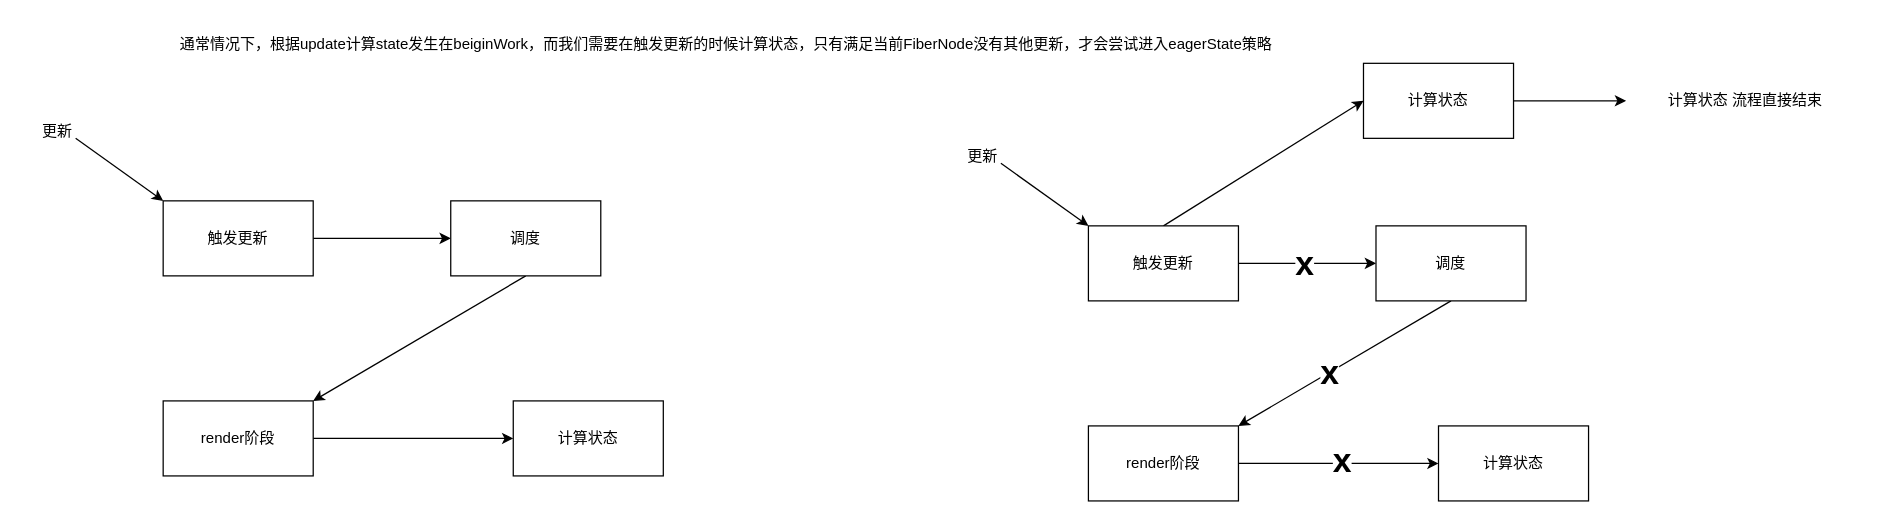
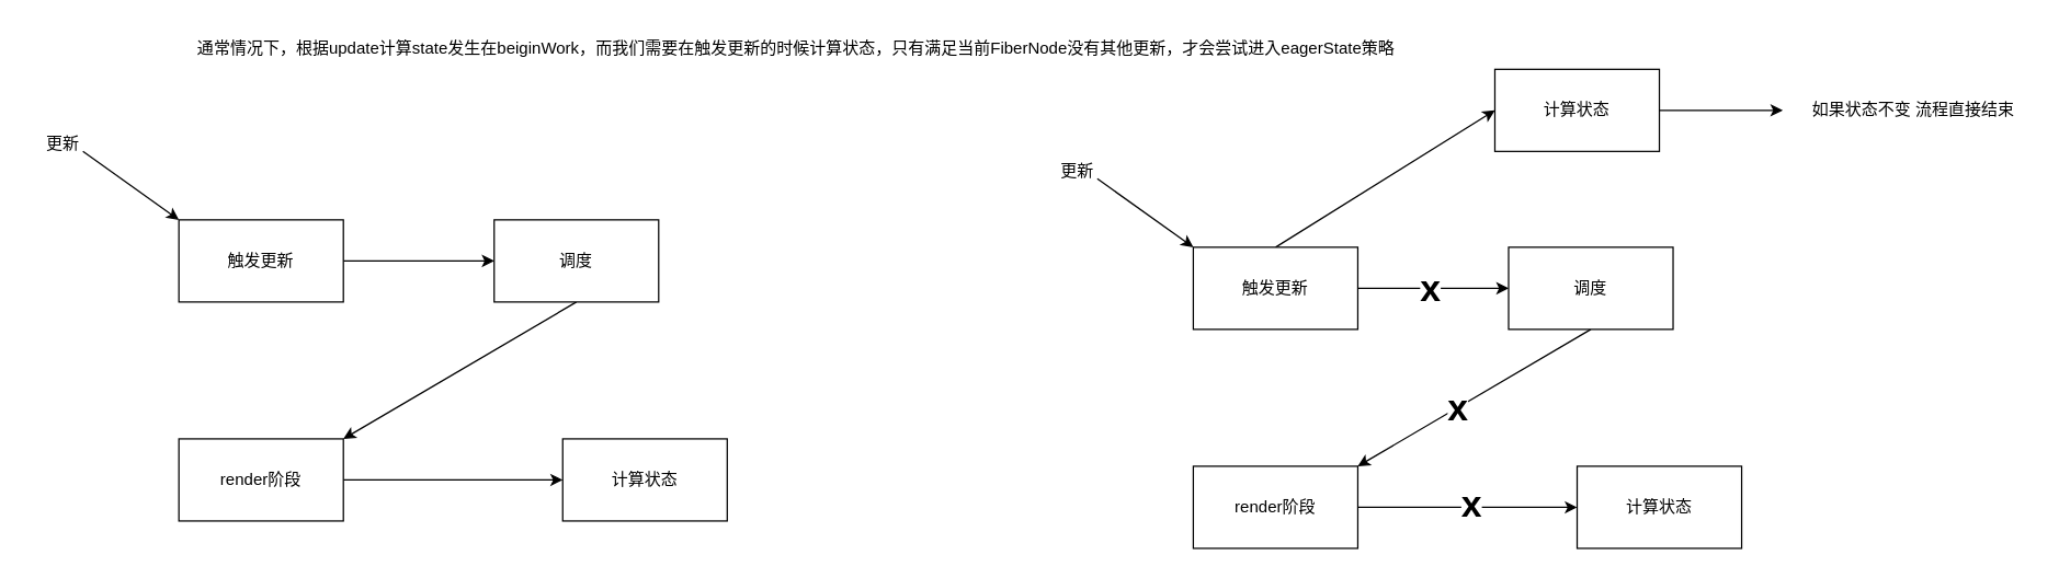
  <mxCell id="0" />
  <mxCell id="1" parent="0" />
  <mxCell id="2" style="edgeStyle=none;html=1;exitX=1;exitY=0.5;exitDx=0;exitDy=0;" edge="1" parent="1" source="3" target="7"><mxGeometry relative="1" as="geometry" /></mxCell>
  <mxCell id="3" value="触发更新" style="rounded=0;whiteSpace=wrap;html=1;" vertex="1" parent="1"><mxGeometry x="130" y="160" width="120" height="60" as="geometry" /></mxCell>
  <mxCell id="4" value="" style="endArrow=classic;html=1;entryX=0;entryY=0;entryDx=0;entryDy=0;" edge="1" parent="1" target="3"><mxGeometry width="50" height="50" relative="1" as="geometry"><mxPoint x="60" y="110" as="sourcePoint" /><mxPoint x="110" y="60" as="targetPoint" /></mxGeometry></mxCell>
  <mxCell id="5" value="更新" style="text;html=1;align=center;verticalAlign=middle;resizable=0;points=[];autosize=1;strokeColor=none;fillColor=none;" vertex="1" parent="1"><mxGeometry x="20" y="90" width="50" height="30" as="geometry" /></mxCell>
  <mxCell id="6" style="edgeStyle=none;html=1;exitX=0.5;exitY=1;exitDx=0;exitDy=0;entryX=1;entryY=0;entryDx=0;entryDy=0;" edge="1" parent="1" source="7" target="9"><mxGeometry relative="1" as="geometry" /></mxCell>
  <mxCell id="7" value="调度" style="rounded=0;whiteSpace=wrap;html=1;" vertex="1" parent="1"><mxGeometry x="360" y="160" width="120" height="60" as="geometry" /></mxCell>
  <mxCell id="8" style="edgeStyle=none;html=1;exitX=1;exitY=0.5;exitDx=0;exitDy=0;" edge="1" parent="1" source="9" target="10"><mxGeometry relative="1" as="geometry" /></mxCell>
  <mxCell id="9" value="render阶段" style="rounded=0;whiteSpace=wrap;html=1;" vertex="1" parent="1"><mxGeometry x="130" y="320" width="120" height="60" as="geometry" /></mxCell>
  <mxCell id="10" value="计算状态" style="rounded=0;whiteSpace=wrap;html=1;" vertex="1" parent="1"><mxGeometry x="410" y="320" width="120" height="60" as="geometry" /></mxCell>
  <mxCell id="11" value="通常情况下，根据update计算state发生在beiginWork，而我们需要在触发更新的时候计算状态，只有满足当前FiberNode没有其他更新，才会尝试进入eagerState策略" style="text;html=1;align=center;verticalAlign=middle;resizable=0;points=[];autosize=1;strokeColor=none;fillColor=none;" vertex="1" parent="1"><mxGeometry x="130" y="20" width="900" height="30" as="geometry" /></mxCell>
  <mxCell id="12" style="edgeStyle=none;html=1;exitX=1;exitY=0.5;exitDx=0;exitDy=0;" edge="1" parent="1" source="15" target="19"><mxGeometry relative="1" as="geometry" /></mxCell>
  <mxCell id="13" value="&lt;b&gt;&lt;font style=&quot;font-size: 27px;&quot;&gt;x&lt;/font&gt;&lt;/b&gt;" style="edgeLabel;html=1;align=center;verticalAlign=middle;resizable=0;points=[];" vertex="1" connectable="0" parent="12"><mxGeometry x="-0.057" relative="1" as="geometry"><mxPoint as="offset" /></mxGeometry></mxCell>
  <mxCell id="14" style="edgeStyle=none;html=1;exitX=0.5;exitY=0;exitDx=0;exitDy=0;entryX=0;entryY=0.5;entryDx=0;entryDy=0;" edge="1" parent="1" source="15" target="24"><mxGeometry relative="1" as="geometry" /></mxCell>
  <mxCell id="15" value="触发更新" style="rounded=0;whiteSpace=wrap;html=1;" vertex="1" parent="1"><mxGeometry x="870" y="180" width="120" height="60" as="geometry" /></mxCell>
  <mxCell id="16" value="" style="endArrow=classic;html=1;entryX=0;entryY=0;entryDx=0;entryDy=0;" edge="1" parent="1" target="15"><mxGeometry width="50" height="50" relative="1" as="geometry"><mxPoint x="800" y="130" as="sourcePoint" /><mxPoint x="850" y="80" as="targetPoint" /></mxGeometry></mxCell>
  <mxCell id="17" value="更新" style="text;html=1;align=center;verticalAlign=middle;resizable=0;points=[];autosize=1;strokeColor=none;fillColor=none;" vertex="1" parent="1"><mxGeometry x="760" y="110" width="50" height="30" as="geometry" /></mxCell>
  <mxCell id="18" style="edgeStyle=none;html=1;exitX=0.5;exitY=1;exitDx=0;exitDy=0;entryX=1;entryY=0;entryDx=0;entryDy=0;" edge="1" parent="1" source="19" target="21"><mxGeometry relative="1" as="geometry" /></mxCell>
  <mxCell id="19" value="调度" style="rounded=0;whiteSpace=wrap;html=1;" vertex="1" parent="1"><mxGeometry x="1100" y="180" width="120" height="60" as="geometry" /></mxCell>
  <mxCell id="20" style="edgeStyle=none;html=1;exitX=1;exitY=0.5;exitDx=0;exitDy=0;" edge="1" parent="1" source="21" target="22"><mxGeometry relative="1" as="geometry" /></mxCell>
  <mxCell id="21" value="render阶段" style="rounded=0;whiteSpace=wrap;html=1;" vertex="1" parent="1"><mxGeometry x="870" y="340" width="120" height="60" as="geometry" /></mxCell>
  <mxCell id="22" value="计算状态" style="rounded=0;whiteSpace=wrap;html=1;" vertex="1" parent="1"><mxGeometry x="1150" y="340" width="120" height="60" as="geometry" /></mxCell>
  <mxCell id="23" style="edgeStyle=none;html=1;" edge="1" parent="1" source="24"><mxGeometry relative="1" as="geometry"><mxPoint x="1300" y="80" as="targetPoint" /></mxGeometry></mxCell>
  <mxCell id="24" value="计算状态" style="rounded=0;whiteSpace=wrap;html=1;" vertex="1" parent="1"><mxGeometry x="1090" y="50" width="120" height="60" as="geometry" /></mxCell>
  <mxCell id="25" value="&lt;b&gt;&lt;font style=&quot;font-size: 27px;&quot;&gt;x&lt;/font&gt;&lt;/b&gt;" style="edgeLabel;html=1;align=center;verticalAlign=middle;resizable=0;points=[];" vertex="1" connectable="0" parent="1"><mxGeometry x="1052.174" y="240" as="geometry"><mxPoint x="10" y="57" as="offset" /></mxGeometry></mxCell>
  <mxCell id="26" value="&lt;b&gt;&lt;font style=&quot;font-size: 27px;&quot;&gt;x&lt;/font&gt;&lt;/b&gt;" style="edgeLabel;html=1;align=center;verticalAlign=middle;resizable=0;points=[];" vertex="1" connectable="0" parent="1"><mxGeometry x="1062.174" y="310" as="geometry"><mxPoint x="10" y="57" as="offset" /></mxGeometry></mxCell>
- <mxCell id="27" value="计算状态 流程直接结束" style="text;html=1;align=center;verticalAlign=middle;resizable=0;points=[];autosize=1;strokeColor=none;fillColor=none;" vertex="1" parent="1"><mxGeometry x="1310" y="65" width="170" height="30" as="geometry" /></mxCell>
+ <mxCell id="27" value="如果状态不变 流程直接结束" style="text;html=1;align=center;verticalAlign=middle;resizable=0;points=[];autosize=1;strokeColor=none;fillColor=none;" vertex="1" parent="1"><mxGeometry x="1310" y="65" width="170" height="30" as="geometry" /></mxCell>
